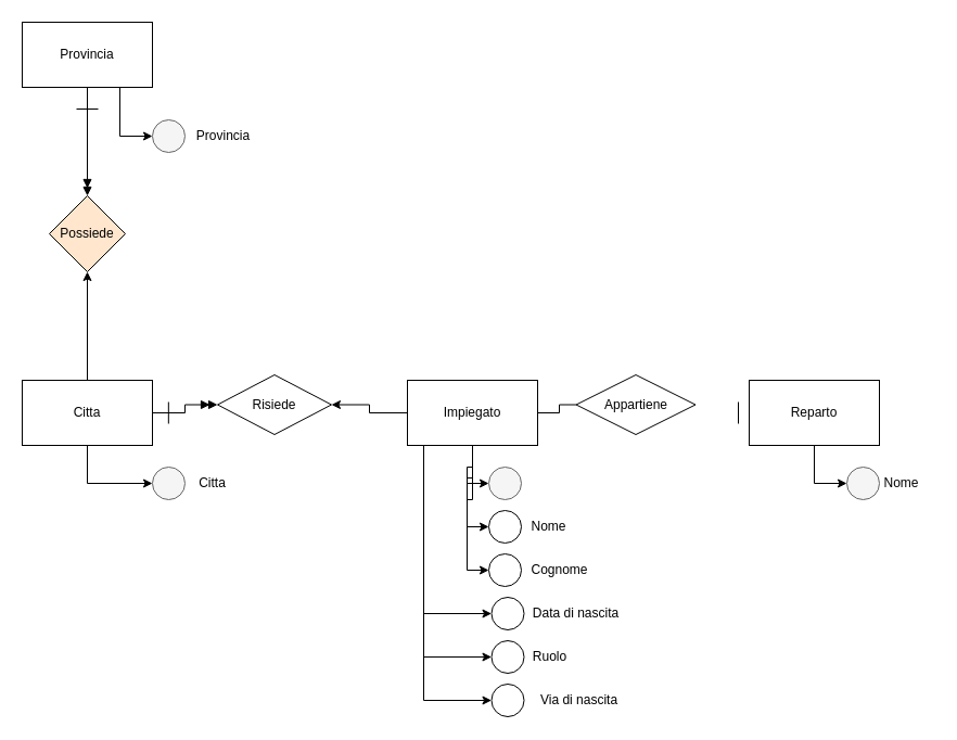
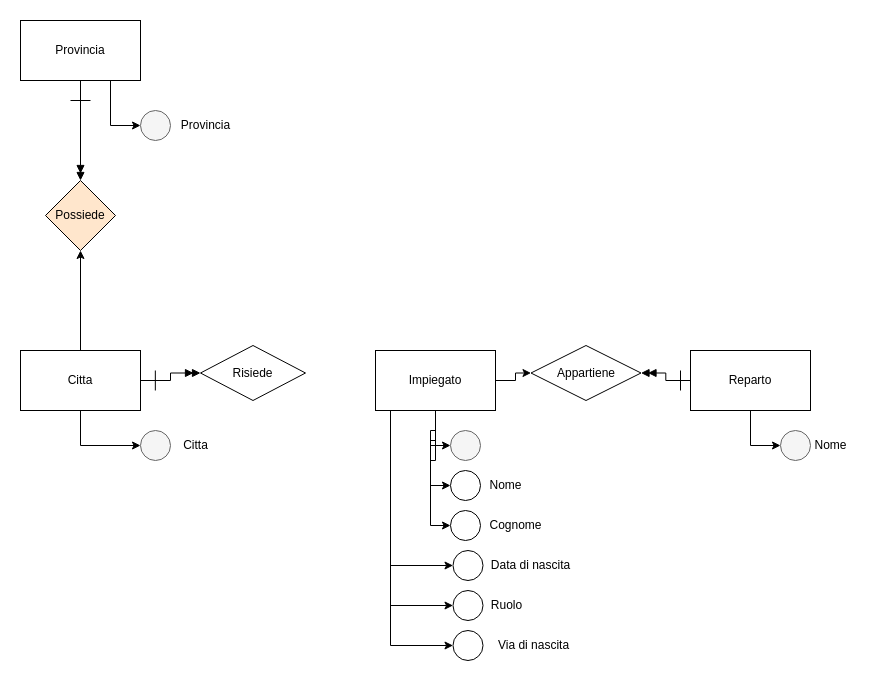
  <mxCell id="0" />
  <mxCell id="1" parent="0" />
  <mxCell id="2" style="edgeStyle=orthogonalEdgeStyle;rounded=0;orthogonalLoop=1;jettySize=auto;html=1;entryX=0;entryY=0.5;entryDx=0;entryDy=0;" edge="1" parent="1" source="10" target="11"><mxGeometry relative="1" as="geometry" /></mxCell>
  <mxCell id="3" style="edgeStyle=orthogonalEdgeStyle;rounded=0;orthogonalLoop=1;jettySize=auto;html=1;entryX=0;entryY=0.5;entryDx=0;entryDy=0;" edge="1" parent="1" source="10" target="12"><mxGeometry relative="1" as="geometry" /></mxCell>
  <mxCell id="4" style="edgeStyle=orthogonalEdgeStyle;rounded=0;orthogonalLoop=1;jettySize=auto;html=1;entryX=0;entryY=0.5;entryDx=0;entryDy=0;" edge="1" parent="1" source="10" target="14"><mxGeometry relative="1" as="geometry" /></mxCell>
  <mxCell id="5" style="edgeStyle=orthogonalEdgeStyle;rounded=0;orthogonalLoop=1;jettySize=auto;html=1;entryX=0;entryY=0.5;entryDx=0;entryDy=0;" edge="1" parent="1" source="10" target="16"><mxGeometry relative="1" as="geometry"><Array as="points"><mxPoint x="390" y="565" /></Array></mxGeometry></mxCell>
  <mxCell id="6" style="edgeStyle=orthogonalEdgeStyle;rounded=0;orthogonalLoop=1;jettySize=auto;html=1;entryX=0;entryY=0.5;entryDx=0;entryDy=0;" edge="1" parent="1" source="10" target="18"><mxGeometry relative="1" as="geometry"><Array as="points"><mxPoint x="390" y="605" /></Array></mxGeometry></mxCell>
  <mxCell id="7" style="edgeStyle=orthogonalEdgeStyle;rounded=0;orthogonalLoop=1;jettySize=auto;html=1;entryX=0;entryY=0.5;entryDx=0;entryDy=0;" edge="1" parent="1" source="10" target="20"><mxGeometry relative="1" as="geometry"><Array as="points"><mxPoint x="390" y="645" /></Array></mxGeometry></mxCell>
- <mxCell id="8" style="edgeStyle=orthogonalEdgeStyle;rounded=0;orthogonalLoop=1;jettySize=auto;html=1;entryX=0;entryY=0.5;entryDx=0;entryDy=0;endArrow=none;" edge="1" parent="1" source="10" target="38"><mxGeometry relative="1" as="geometry" /></mxCell>
- <mxCell id="9" style="edgeStyle=orthogonalEdgeStyle;rounded=0;orthogonalLoop=1;jettySize=auto;html=1;entryX=1;entryY=0.5;entryDx=0;entryDy=0;" edge="1" parent="1" source="10" target="40"><mxGeometry relative="1" as="geometry" /></mxCell>
+ <mxCell id="8" style="edgeStyle=orthogonalEdgeStyle;rounded=0;orthogonalLoop=1;jettySize=auto;html=1;entryX=0;entryY=0.5;entryDx=0;entryDy=0;" edge="1" parent="1" source="10" target="38"><mxGeometry relative="1" as="geometry" /></mxCell>
  <mxCell id="10" value="Impiegato" style="rounded=0;whiteSpace=wrap;html=1;" vertex="1" parent="1"><mxGeometry x="375" y="350" width="120" height="60" as="geometry" /></mxCell>
  <mxCell id="11" value="" style="ellipse;whiteSpace=wrap;html=1;aspect=fixed;fillColor=#f5f5f5;fontColor=#333333;strokeColor=#666666;" vertex="1" parent="1"><mxGeometry x="450" y="430" width="30" height="30" as="geometry" /></mxCell>
  <mxCell id="12" value="" style="ellipse;whiteSpace=wrap;html=1;aspect=fixed;" vertex="1" parent="1"><mxGeometry x="450" y="470" width="30" height="30" as="geometry" /></mxCell>
  <mxCell id="13" value="Nome" style="text;html=1;align=center;verticalAlign=middle;resizable=0;points=[];autosize=1;strokeColor=none;fillColor=none;" vertex="1" parent="1"><mxGeometry x="475" y="470" width="60" height="30" as="geometry" /></mxCell>
  <mxCell id="14" value="" style="ellipse;whiteSpace=wrap;html=1;aspect=fixed;" vertex="1" parent="1"><mxGeometry x="450" y="510" width="30" height="30" as="geometry" /></mxCell>
  <mxCell id="15" value="Cognome" style="text;html=1;align=center;verticalAlign=middle;resizable=0;points=[];autosize=1;strokeColor=none;fillColor=none;" vertex="1" parent="1"><mxGeometry x="475" y="510" width="80" height="30" as="geometry" /></mxCell>
  <mxCell id="16" value="" style="ellipse;whiteSpace=wrap;html=1;aspect=fixed;" vertex="1" parent="1"><mxGeometry x="452.5" y="550" width="30" height="30" as="geometry" /></mxCell>
  <mxCell id="17" value="Data di nascita" style="text;html=1;align=center;verticalAlign=middle;resizable=0;points=[];autosize=1;strokeColor=none;fillColor=none;" vertex="1" parent="1"><mxGeometry x="480" y="550" width="100" height="30" as="geometry" /></mxCell>
  <mxCell id="18" value="" style="ellipse;whiteSpace=wrap;html=1;aspect=fixed;" vertex="1" parent="1"><mxGeometry x="452.5" y="590" width="30" height="30" as="geometry" /></mxCell>
  <mxCell id="19" value="Ruolo" style="text;html=1;align=center;verticalAlign=middle;resizable=0;points=[];autosize=1;strokeColor=none;fillColor=none;" vertex="1" parent="1"><mxGeometry x="480.5" y="590" width="50" height="30" as="geometry" /></mxCell>
  <mxCell id="20" value="" style="ellipse;whiteSpace=wrap;html=1;aspect=fixed;" vertex="1" parent="1"><mxGeometry x="452.5" y="630" width="30" height="30" as="geometry" /></mxCell>
  <mxCell id="21" value="Via di nascita" style="text;html=1;align=center;verticalAlign=middle;resizable=0;points=[];autosize=1;strokeColor=none;fillColor=none;" vertex="1" parent="1"><mxGeometry x="478" y="630" width="110" height="30" as="geometry" /></mxCell>
  <mxCell id="22" style="edgeStyle=orthogonalEdgeStyle;rounded=0;orthogonalLoop=1;jettySize=auto;html=1;entryX=0;entryY=0.5;entryDx=0;entryDy=0;" edge="1" parent="1" source="24" target="25"><mxGeometry relative="1" as="geometry" /></mxCell>
+ <mxCell id="23" style="edgeStyle=orthogonalEdgeStyle;rounded=0;orthogonalLoop=1;jettySize=auto;html=1;entryX=1;entryY=0.5;entryDx=0;entryDy=0;endArrow=doubleBlock;endFill=1;" edge="1" parent="1" source="24" target="38"><mxGeometry relative="1" as="geometry" /></mxCell>
  <mxCell id="24" value="Reparto" style="rounded=0;whiteSpace=wrap;html=1;" vertex="1" parent="1"><mxGeometry x="690" y="350" width="120" height="60" as="geometry" /></mxCell>
  <mxCell id="25" value="" style="ellipse;whiteSpace=wrap;html=1;aspect=fixed;fillColor=#f5f5f5;fontColor=#333333;strokeColor=#666666;" vertex="1" parent="1"><mxGeometry x="780" y="430" width="30" height="30" as="geometry" /></mxCell>
  <mxCell id="26" value="Nome" style="text;html=1;align=center;verticalAlign=middle;resizable=0;points=[];autosize=1;strokeColor=none;fillColor=none;" vertex="1" parent="1"><mxGeometry x="800" y="430" width="60" height="30" as="geometry" /></mxCell>
  <mxCell id="27" style="edgeStyle=orthogonalEdgeStyle;rounded=0;orthogonalLoop=1;jettySize=auto;html=1;entryX=0;entryY=0.5;entryDx=0;entryDy=0;" edge="1" parent="1" source="29" target="30"><mxGeometry relative="1" as="geometry"><Array as="points"><mxPoint x="110" y="125" /></Array></mxGeometry></mxCell>
  <mxCell id="28" style="edgeStyle=orthogonalEdgeStyle;rounded=0;orthogonalLoop=1;jettySize=auto;html=1;entryX=0.5;entryY=0;entryDx=0;entryDy=0;endArrow=doubleBlock;endFill=1;" edge="1" parent="1" source="29" target="42"><mxGeometry relative="1" as="geometry" /></mxCell>
  <mxCell id="29" value="Provincia" style="rounded=0;whiteSpace=wrap;html=1;" vertex="1" parent="1"><mxGeometry y="20" width="120" height="60" as="geometry" x="20" /></mxCell>
  <mxCell id="30" value="" style="ellipse;whiteSpace=wrap;html=1;aspect=fixed;fillColor=#f5f5f5;fontColor=#333333;strokeColor=#666666;" vertex="1" parent="1"><mxGeometry x="140" y="110" width="30" height="30" as="geometry" /></mxCell>
  <mxCell id="31" value="Provincia" style="text;html=1;align=center;verticalAlign=middle;resizable=0;points=[];autosize=1;strokeColor=none;fillColor=none;" vertex="1" parent="1"><mxGeometry x="170" y="110" width="70" height="30" as="geometry" /></mxCell>
  <mxCell id="32" style="edgeStyle=orthogonalEdgeStyle;rounded=0;orthogonalLoop=1;jettySize=auto;html=1;entryX=0;entryY=0.5;entryDx=0;entryDy=0;" edge="1" parent="1" source="35" target="36"><mxGeometry relative="1" as="geometry" /></mxCell>
  <mxCell id="33" style="edgeStyle=orthogonalEdgeStyle;rounded=0;orthogonalLoop=1;jettySize=auto;html=1;entryX=0;entryY=0.5;entryDx=0;entryDy=0;endArrow=doubleBlock;endFill=1;" edge="1" parent="1" source="35" target="40"><mxGeometry relative="1" as="geometry" /></mxCell>
  <mxCell id="34" style="edgeStyle=orthogonalEdgeStyle;rounded=0;orthogonalLoop=1;jettySize=auto;html=1;entryX=0.5;entryY=1;entryDx=0;entryDy=0;" edge="1" parent="1" source="35" target="42"><mxGeometry relative="1" as="geometry" /></mxCell>
  <mxCell id="35" value="Citta" style="rounded=0;whiteSpace=wrap;html=1;" vertex="1" parent="1"><mxGeometry y="350" width="120" height="60" as="geometry" x="20" /></mxCell>
  <mxCell id="36" value="" style="ellipse;whiteSpace=wrap;html=1;aspect=fixed;fillColor=#f5f5f5;fontColor=#333333;strokeColor=#666666;" vertex="1" parent="1"><mxGeometry x="140" y="430" width="30" height="30" as="geometry" /></mxCell>
  <mxCell id="37" value="Citta" style="text;html=1;align=center;verticalAlign=middle;resizable=0;points=[];autosize=1;strokeColor=none;fillColor=none;" vertex="1" parent="1"><mxGeometry x="170" y="430" width="50" height="30" as="geometry" /></mxCell>
  <mxCell id="38" value="Appartiene" style="rhombus;whiteSpace=wrap;html=1;" vertex="1" parent="1"><mxGeometry x="530.5" y="345" width="110" height="55" as="geometry" /></mxCell>
  <mxCell id="39" value="" style="endArrow=none;html=1;rounded=0;" edge="1" parent="1"><mxGeometry width="50" height="50" relative="1" as="geometry"><mxPoint x="680" y="390" as="sourcePoint" /><mxPoint x="680" y="370" as="targetPoint" /></mxGeometry></mxCell>
  <mxCell id="40" value="Risiede" style="rhombus;whiteSpace=wrap;html=1;" vertex="1" parent="1"><mxGeometry x="200" y="345" width="105" height="55" as="geometry" /></mxCell>
  <mxCell id="41" value="" style="endArrow=none;html=1;rounded=0;" edge="1" parent="1"><mxGeometry width="50" height="50" relative="1" as="geometry"><mxPoint x="154.83" y="390" as="sourcePoint" /><mxPoint x="154.83" y="370" as="targetPoint" /></mxGeometry></mxCell>
  <mxCell id="42" value="Possiede" style="rhombus;whiteSpace=wrap;html=1;fillColor=#ffe6cc;" vertex="1" parent="1"><mxGeometry x="45" y="180" width="70" height="70" as="geometry" /></mxCell>
  <mxCell id="43" value="" style="endArrow=none;html=1;rounded=0;" edge="1" parent="1"><mxGeometry width="50" height="50" relative="1" as="geometry"><mxPoint x="70" y="100" as="sourcePoint" /><mxPoint x="90" y="100" as="targetPoint" /></mxGeometry></mxCell>
